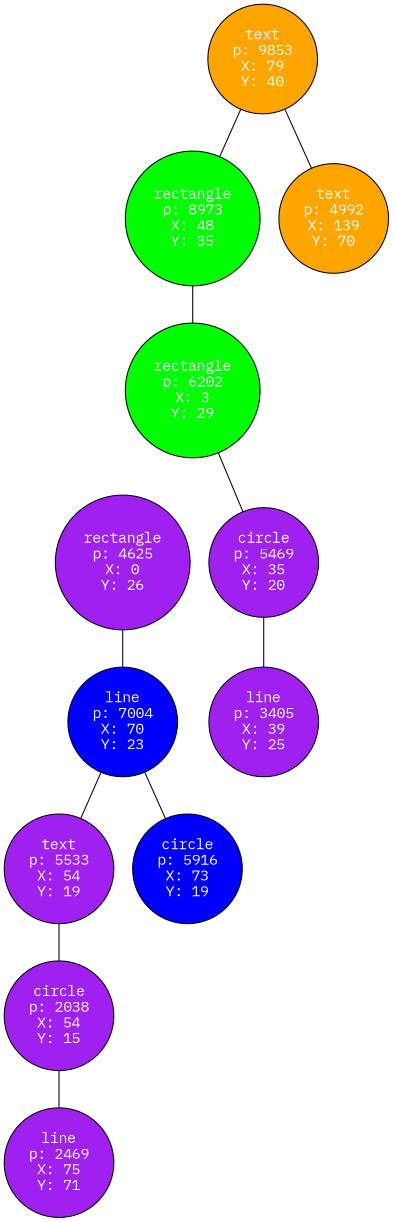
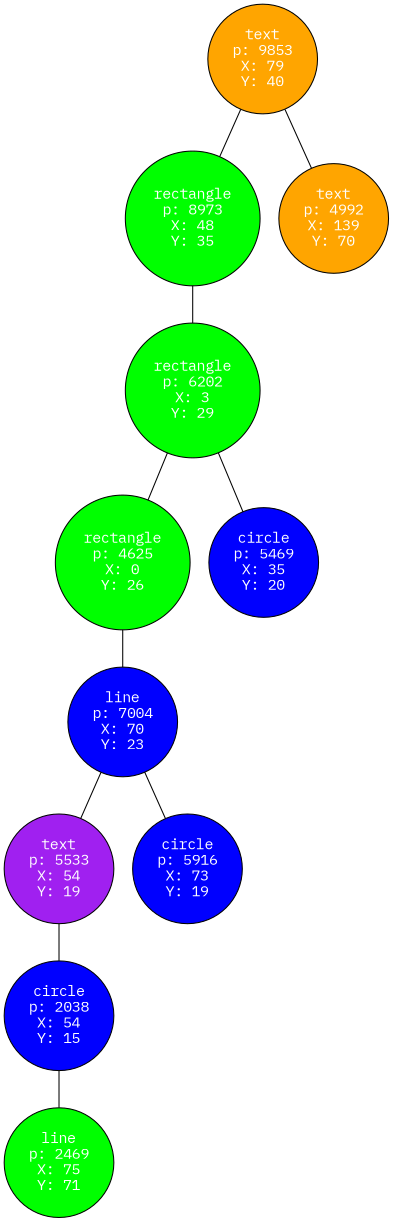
  graph {
    fontname="IBM Plex Mono"
    rankdir=TB
    node [color=black fillcolor=blue fontcolor=white fontname="IBM Plex Mono" shape=circle style=filled]
    edge [fontname="IBM Plex Mono"]
    n1 [fillcolor=orange label="text\np: 9853\nX: 79\nY: 40"]
    n2 [fillcolor=green label="rectangle\np: 8973\nX: 48\nY: 35"]
    n3 [fillcolor=orange label="text\np: 4992\nX: 139\nY: 70"]
    n4 [fillcolor=green label="rectangle\np: 6202\nX: 3\nY: 29"]
-   n5 [fillcolor=purple label="rectangle\np: 4625\nX: 0\nY: 26"]
-   n6 [fillcolor=purple label="circle\np: 5469\nX: 35\nY: 20"]
+   n5 [fillcolor=green label="rectangle\np: 4625\nX: 0\nY: 26"]
+   n6 [label="circle\np: 5469\nX: 35\nY: 20"]
    n7 [label="line\np: 7004\nX: 70\nY: 23"]
    n8 [fillcolor=purple label="text\np: 5533\nX: 54\nY: 19"]
    n9 [label="circle\np: 5916\nX: 73\nY: 19"]
-   n10 [fillcolor=purple label="line\np: 3405\nX: 39\nY: 25"]
-   n11 [fillcolor=purple label="circle\np: 2038\nX: 54\nY: 15"]
-   n12 [fillcolor=purple label="line\np: 2469\nX: 75\nY: 71"]
+   n11 [label="circle\np: 2038\nX: 54\nY: 15"]
+   n12 [fillcolor=green label="line\np: 2469\nX: 75\nY: 71"]
    n1 -- n2
    n1 -- n3
    n2 -- n4
+   n4 -- n5
    n4 -- n6
    n5 -- n7
-   n6 -- n10
    n7 -- n8
    n7 -- n9
    n8 -- n11
    n11 -- n12
  }
